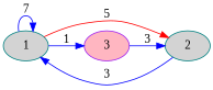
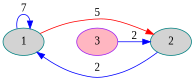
  digraph {
    fontname="Liberation Serif"
    rankdir=LR
    node [color=teal fillcolor=lightgrey fontname="Liberation Serif" style=filled]
    edge [color=blue fontname="Liberation Serif"]
    1
    2
    3 [color=purple fillcolor=lightpink]
    1 -> 1 [label=7]
    1 -> 2 [color=red label=5]
-   1 -> 3 [label=1]
-   2 -> 1 [label=3]
-   3 -> 2 [label=3]
+   2 -> 1 [label=2]
+   3 -> 2 [label=2]
  }
